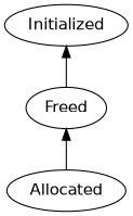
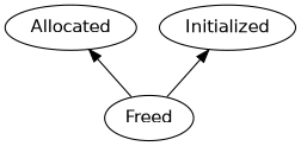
  digraph {
    rankdir=BT
    node [fontname=helvetica]
    Freed
    Allocated
    Initialized
-   Allocated -> Freed
+   Freed -> Allocated
    Freed -> Initialized
  }
